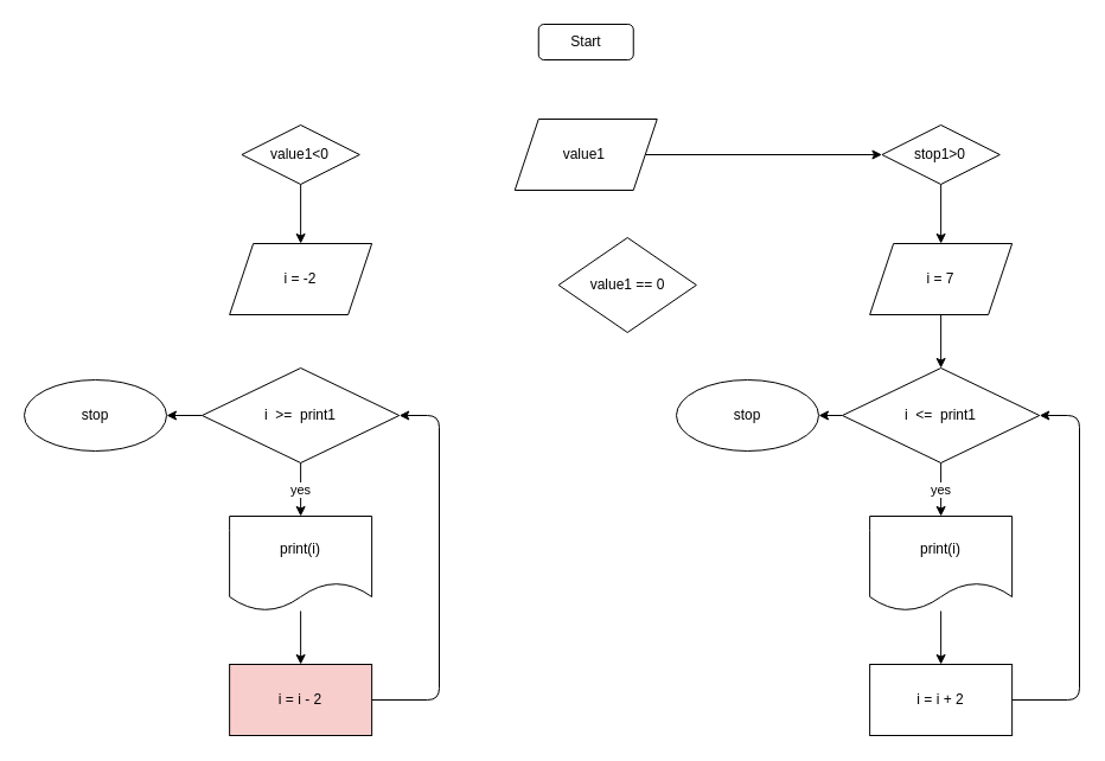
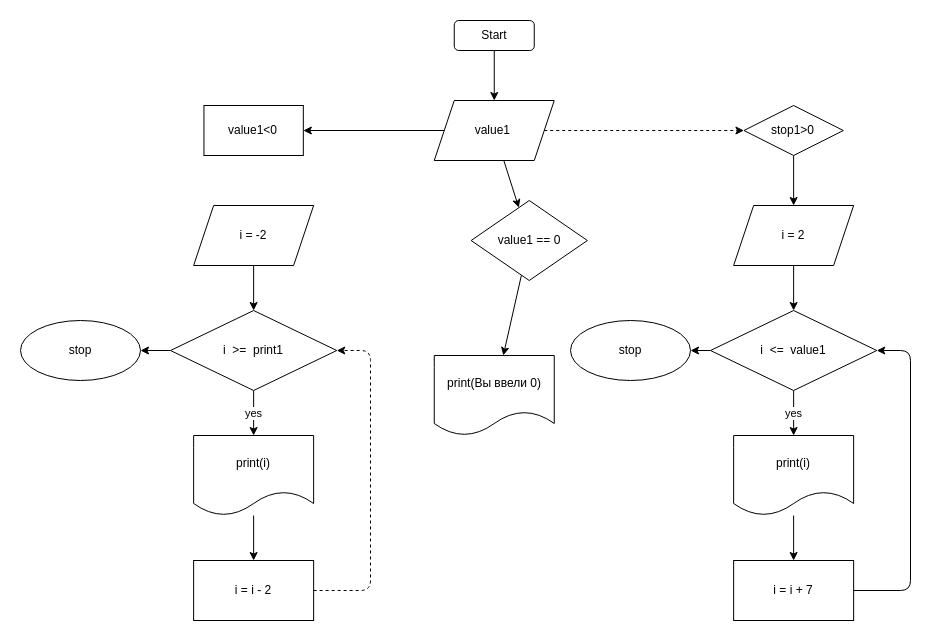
  <mxCell id="0" />
  <mxCell id="1" parent="0" />
+ <mxCell id="2" value="" style="edgeStyle=none;html=1;" edge="1" parent="1" source="3" target="7"><mxGeometry relative="1" as="geometry" /></mxCell>
  <mxCell id="3" value="Start" style="whiteSpace=wrap;html=1;rounded=1;" parent="1" vertex="1"><mxGeometry x="453.75" y="20" width="80" height="30" as="geometry" /></mxCell>
- <mxCell id="4" value="" style="edgeStyle=none;html=1;" edge="1" parent="1" source="7" target="9"><mxGeometry relative="1" as="geometry" /></mxCell>
+ <mxCell id="4" value="" style="edgeStyle=none;html=1;dashed=1;" edge="1" parent="1" source="7" target="9"><mxGeometry relative="1" as="geometry" /></mxCell>
+ <mxCell id="5" style="edgeStyle=none;html=1;entryX=1;entryY=0.5;entryDx=0;entryDy=0;" edge="1" parent="1" source="7" target="21"><mxGeometry relative="1" as="geometry" /></mxCell>
+ <mxCell id="6" value="" style="edgeStyle=none;html=1;" edge="1" parent="1" source="7" target="33"><mxGeometry relative="1" as="geometry" /></mxCell>
  <mxCell id="7" value="value1&amp;nbsp;" style="shape=parallelogram;perimeter=parallelogramPerimeter;whiteSpace=wrap;html=1;fixedSize=1;" vertex="1" parent="1"><mxGeometry x="433.75" y="100" width="120" height="60" as="geometry" /></mxCell>
  <mxCell id="8" value="" style="edgeStyle=none;html=1;" edge="1" parent="1" source="9" target="14"><mxGeometry relative="1" as="geometry" /></mxCell>
  <mxCell id="9" value="&lt;span&gt;stop1&amp;gt;0&lt;/span&gt;" style="rhombus;whiteSpace=wrap;html=1;" vertex="1" parent="1"><mxGeometry x="743.45" y="105" width="99.37" height="50" as="geometry" /></mxCell>
  <mxCell id="10" value="yes" style="edgeStyle=none;html=1;" edge="1" parent="1" source="12" target="18"><mxGeometry relative="1" as="geometry" /></mxCell>
  <mxCell id="11" value="" style="edgeStyle=none;html=1;" edge="1" parent="1" source="12" target="19"><mxGeometry relative="1" as="geometry" /></mxCell>
- <mxCell id="12" value="i&amp;nbsp; &amp;lt;=&amp;nbsp; print1" style="rhombus;whiteSpace=wrap;html=1;" vertex="1" parent="1"><mxGeometry x="710" y="310" width="166.26" height="80" as="geometry" /></mxCell>
+ <mxCell id="12" value="i&amp;nbsp; &amp;lt;=&amp;nbsp; value1" style="rhombus;whiteSpace=wrap;html=1;" vertex="1" parent="1"><mxGeometry x="710" y="310" width="166.26" height="80" as="geometry" /></mxCell>
  <mxCell id="13" value="" style="edgeStyle=none;html=1;" edge="1" parent="1" source="14" target="12"><mxGeometry relative="1" as="geometry" /></mxCell>
- <mxCell id="14" value="i = 7" style="shape=parallelogram;perimeter=parallelogramPerimeter;whiteSpace=wrap;html=1;fixedSize=1;" vertex="1" parent="1"><mxGeometry x="733.135" y="205" width="120" height="60" as="geometry" /></mxCell>
+ <mxCell id="14" value="i = 2" style="shape=parallelogram;perimeter=parallelogramPerimeter;whiteSpace=wrap;html=1;fixedSize=1;" vertex="1" parent="1"><mxGeometry x="733.135" y="205" width="120" height="60" as="geometry" /></mxCell>
  <mxCell id="15" style="edgeStyle=none;html=1;entryX=1;entryY=0.5;entryDx=0;entryDy=0;" edge="1" parent="1" source="16" target="12"><mxGeometry relative="1" as="geometry"><Array as="points"><mxPoint x="910" y="590" /><mxPoint x="910" y="350" /></Array></mxGeometry></mxCell>
- <mxCell id="16" value="i = i + 2" style="whiteSpace=wrap;html=1;" vertex="1" parent="1"><mxGeometry x="733.13" y="560" width="120" height="60" as="geometry" /></mxCell>
+ <mxCell id="16" value="i = i + 7" style="whiteSpace=wrap;html=1;" vertex="1" parent="1"><mxGeometry x="733.13" y="560" width="120" height="60" as="geometry" /></mxCell>
  <mxCell id="17" value="" style="edgeStyle=none;html=1;" edge="1" parent="1" source="18" target="16"><mxGeometry relative="1" as="geometry" /></mxCell>
  <mxCell id="18" value="print(i)" style="shape=document;whiteSpace=wrap;html=1;boundedLbl=1;" vertex="1" parent="1"><mxGeometry x="733.13" y="435" width="120" height="80" as="geometry" /></mxCell>
  <mxCell id="19" value="stop" style="ellipse;whiteSpace=wrap;html=1;" vertex="1" parent="1"><mxGeometry x="570" y="320" width="120" height="60" as="geometry" /></mxCell>
- <mxCell id="20" value="" style="edgeStyle=none;html=1;" edge="1" parent="1" source="21" target="26"><mxGeometry relative="1" as="geometry" /></mxCell>
- <mxCell id="21" value="&lt;span&gt;value1&amp;lt;0&lt;/span&gt;" style="rhombus;whiteSpace=wrap;html=1;" vertex="1" parent="1"><mxGeometry x="203.45" y="105" width="99.37" height="50" as="geometry" /></mxCell>
+ <mxCell id="21" value="&lt;span&gt;value1&amp;lt;0&lt;/span&gt;" style="whiteSpace=wrap;html=1;rounded=0;" vertex="1" parent="1"><mxGeometry x="203.45" y="105" width="99.37" height="50" as="geometry" /></mxCell>
  <mxCell id="22" value="yes" style="edgeStyle=none;html=1;" edge="1" parent="1" source="24" target="30"><mxGeometry relative="1" as="geometry" /></mxCell>
  <mxCell id="23" value="" style="edgeStyle=none;html=1;" edge="1" parent="1" source="24" target="31"><mxGeometry relative="1" as="geometry" /></mxCell>
  <mxCell id="24" value="i&amp;nbsp; &amp;gt;=&amp;nbsp; print1" style="rhombus;whiteSpace=wrap;html=1;" vertex="1" parent="1"><mxGeometry x="170" y="310" width="166.26" height="80" as="geometry" /></mxCell>
+ <mxCell id="25" value="" style="edgeStyle=none;html=1;" edge="1" parent="1" source="26" target="24"><mxGeometry relative="1" as="geometry" /></mxCell>
  <mxCell id="26" value="i = -2" style="shape=parallelogram;perimeter=parallelogramPerimeter;whiteSpace=wrap;html=1;fixedSize=1;" vertex="1" parent="1"><mxGeometry x="193.135" y="205" width="120" height="60" as="geometry" /></mxCell>
- <mxCell id="27" style="edgeStyle=none;html=1;entryX=1;entryY=0.5;entryDx=0;entryDy=0;" edge="1" parent="1" source="28" target="24"><mxGeometry relative="1" as="geometry"><Array as="points"><mxPoint x="370" y="590" /><mxPoint x="370" y="350" /></Array></mxGeometry></mxCell>
- <mxCell id="28" value="i = i - 2" style="whiteSpace=wrap;html=1;fillColor=#f8cecc;" vertex="1" parent="1"><mxGeometry x="193.13" y="560" width="120" height="60" as="geometry" /></mxCell>
+ <mxCell id="27" style="edgeStyle=none;html=1;entryX=1;entryY=0.5;entryDx=0;entryDy=0;dashed=1;" edge="1" parent="1" source="28" target="24"><mxGeometry relative="1" as="geometry"><Array as="points"><mxPoint x="370" y="590" /><mxPoint x="370" y="350" /></Array></mxGeometry></mxCell>
+ <mxCell id="28" value="i = i - 2" style="whiteSpace=wrap;html=1;" vertex="1" parent="1"><mxGeometry x="193.13" y="560" width="120" height="60" as="geometry" /></mxCell>
  <mxCell id="29" value="" style="edgeStyle=none;html=1;" edge="1" parent="1" source="30" target="28"><mxGeometry relative="1" as="geometry" /></mxCell>
  <mxCell id="30" value="print(i)" style="shape=document;whiteSpace=wrap;html=1;boundedLbl=1;" vertex="1" parent="1"><mxGeometry x="193.13" y="435" width="120" height="80" as="geometry" /></mxCell>
  <mxCell id="31" value="stop" style="ellipse;whiteSpace=wrap;html=1;" vertex="1" parent="1"><mxGeometry x="20" y="320" width="120" height="60" as="geometry" /></mxCell>
+ <mxCell id="32" value="" style="edgeStyle=none;html=1;" edge="1" parent="1" source="33" target="34"><mxGeometry relative="1" as="geometry" /></mxCell>
  <mxCell id="33" value="&lt;span&gt;value1 == 0&lt;/span&gt;" style="rhombus;whiteSpace=wrap;html=1;" vertex="1" parent="1"><mxGeometry x="470.63" y="200" width="116.25" height="80" as="geometry" /></mxCell>
+ <mxCell id="34" value="print(Вы ввели 0)" style="shape=document;whiteSpace=wrap;html=1;boundedLbl=1;" vertex="1" parent="1"><mxGeometry x="433.755" y="355" width="120" height="80" as="geometry" /></mxCell>
